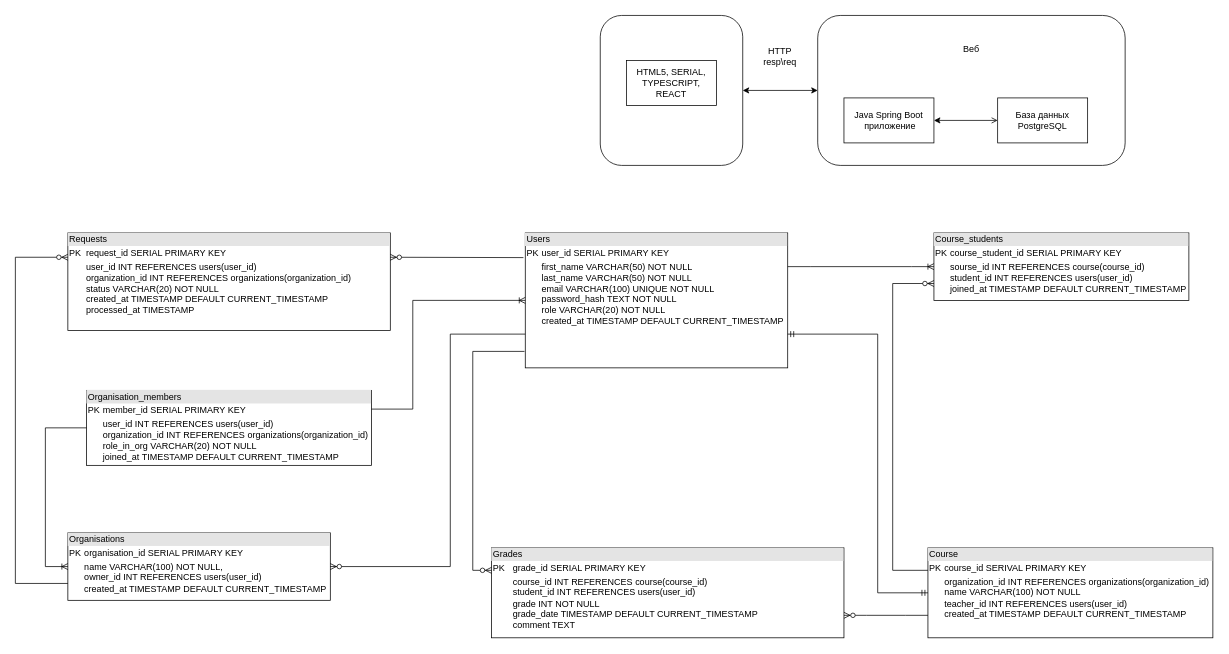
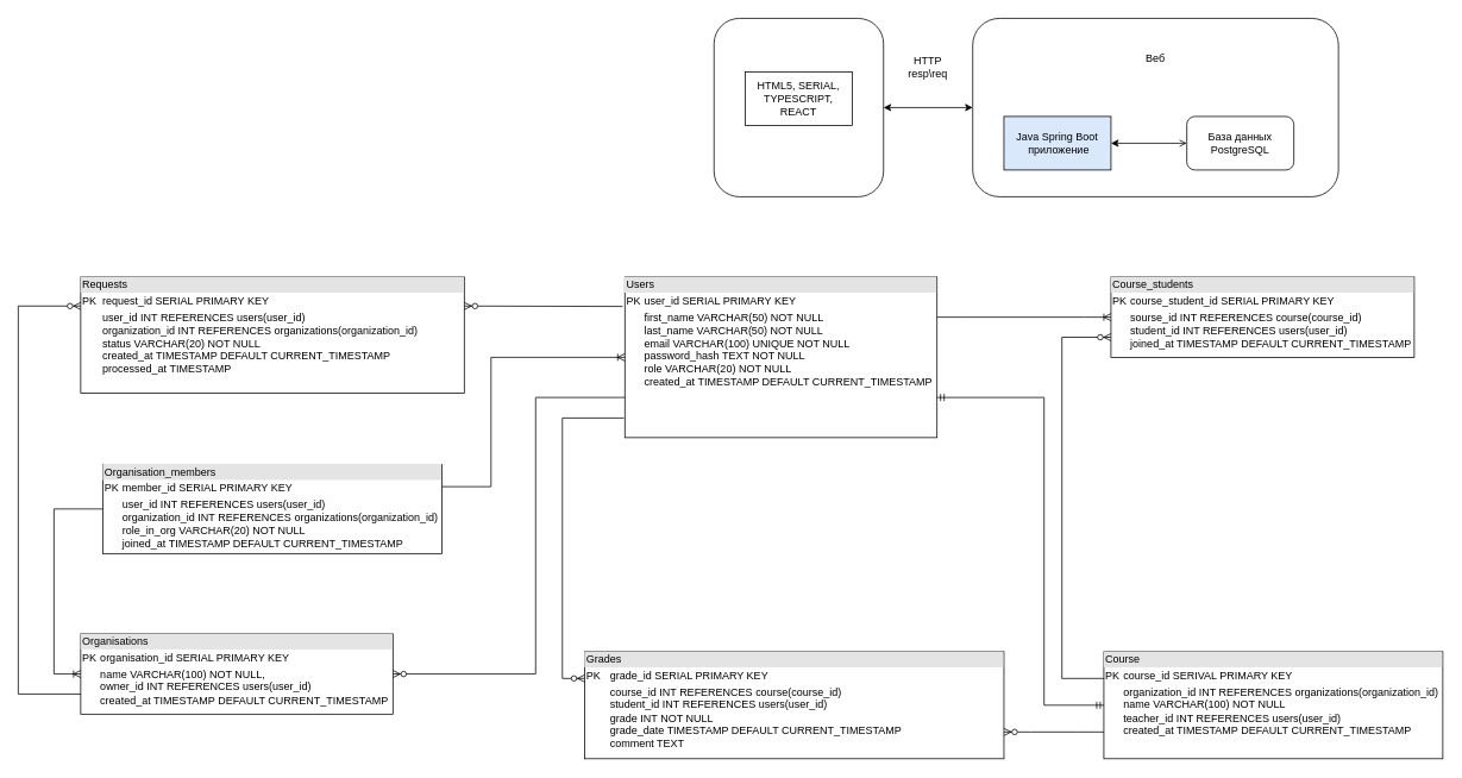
  <mxCell id="0" />
  <mxCell id="1" parent="0" />
  <mxCell id="2" value="" style="rounded=1;whiteSpace=wrap;html=1;" parent="1" vertex="1"><mxGeometry x="800" y="20" width="190" height="200" as="geometry" /></mxCell>
  <mxCell id="3" value="HTML5, SERIAL, TYPESCRIPT, REACT" style="rounded=0;whiteSpace=wrap;html=1;" parent="1" vertex="1"><mxGeometry x="835" y="80" width="120" height="60" as="geometry" /></mxCell>
  <mxCell id="4" value="" style="rounded=1;whiteSpace=wrap;html=1;" parent="1" vertex="1"><mxGeometry x="1090" y="20" width="410" height="200" as="geometry" /></mxCell>
  <mxCell id="5" value="" style="endArrow=classic;startArrow=classic;html=1;rounded=0;entryX=0;entryY=0.5;entryDx=0;entryDy=0;exitX=1;exitY=0.5;exitDx=0;exitDy=0;" parent="1" source="2" target="4" edge="1"><mxGeometry width="50" height="50" relative="1" as="geometry"><mxPoint x="1010" y="170" as="sourcePoint" /><mxPoint x="1060" y="120" as="targetPoint" /></mxGeometry></mxCell>
  <mxCell id="6" value="HTTP&lt;div&gt;resp\req&lt;/div&gt;" style="text;html=1;align=center;verticalAlign=middle;whiteSpace=wrap;rounded=0;" parent="1" vertex="1"><mxGeometry x="1010" y="60" width="60" height="30" as="geometry" /></mxCell>
  <mxCell id="7" value="Веб" style="text;html=1;align=center;verticalAlign=middle;whiteSpace=wrap;rounded=0;" parent="1" vertex="1"><mxGeometry x="1265" y="50" width="60" height="30" as="geometry" /></mxCell>
- <mxCell id="8" value="Java Spring Boot&lt;div&gt;&amp;nbsp;приложение&lt;/div&gt;" style="rounded=0;whiteSpace=wrap;html=1;" parent="1" vertex="1"><mxGeometry x="1125" y="130" width="120" height="60" as="geometry" /></mxCell>
- <mxCell id="9" value="База данных PostgreSQL" style="rounded=0;whiteSpace=wrap;html=1;" parent="1" vertex="1"><mxGeometry x="1330" y="130" width="120" height="60" as="geometry" /></mxCell>
+ <mxCell id="8" value="Java Spring Boot&lt;div&gt;&amp;nbsp;приложение&lt;/div&gt;" style="rounded=0;whiteSpace=wrap;html=1;fillColor=#dae8fc;" parent="1" vertex="1"><mxGeometry x="1125" y="130" width="120" height="60" as="geometry" /></mxCell>
+ <mxCell id="9" value="База данных PostgreSQL" style="whiteSpace=wrap;html=1;rounded=1;" parent="1" vertex="1"><mxGeometry x="1330" y="130" width="120" height="60" as="geometry" /></mxCell>
  <mxCell id="10" value="" style="endArrow=open;startArrow=classic;html=1;rounded=0;entryX=0;entryY=0.5;entryDx=0;entryDy=0;exitX=1;exitY=0.5;exitDx=0;exitDy=0;" parent="1" source="8" target="9" edge="1"><mxGeometry width="50" height="50" relative="1" as="geometry"><mxPoint x="1290" y="260" as="sourcePoint" /><mxPoint x="1340" y="210" as="targetPoint" /></mxGeometry></mxCell>
  <mxCell id="11" value="&lt;div style=&quot;box-sizing:border-box;width:100%;background:#e4e4e4;padding:2px;&quot;&gt;Users&lt;/div&gt;&lt;table style=&quot;width:100%;font-size:1em;&quot; cellpadding=&quot;2&quot; cellspacing=&quot;0&quot;&gt;&lt;tbody&gt;&lt;tr&gt;&lt;td&gt;PK&lt;/td&gt;&lt;td&gt;user_id SERIAL PRIMARY KEY&lt;/td&gt;&lt;/tr&gt;&lt;tr&gt;&lt;td&gt;&lt;br&gt;&lt;/td&gt;&lt;td&gt;first_name VARCHAR(50) NOT NULL&lt;br&gt;last_name VARCHAR(50) NOT NULL&lt;br&gt;email &lt;span class=&quot;hljs-type&quot;&gt;VARCHAR&lt;/span&gt;(&lt;span class=&quot;hljs-number&quot;&gt;100&lt;/span&gt;) &lt;span class=&quot;hljs-keyword&quot;&gt;UNIQUE&lt;/span&gt; &lt;span class=&quot;hljs-keyword&quot;&gt;NOT&lt;/span&gt; &lt;span class=&quot;hljs-keyword&quot;&gt;NULL&lt;br&gt;password_hash TEXT &lt;span class=&quot;hljs-keyword&quot;&gt;NOT&lt;/span&gt; &lt;span class=&quot;hljs-keyword&quot;&gt;NULL&lt;br&gt;&lt;/span&gt;role &lt;span class=&quot;hljs-type&quot;&gt;VARCHAR&lt;/span&gt;(&lt;span class=&quot;hljs-number&quot;&gt;20&lt;/span&gt;) &lt;span class=&quot;hljs-keyword&quot;&gt;NOT&lt;/span&gt; &lt;span class=&quot;hljs-keyword&quot;&gt;NULL&lt;br&gt;created_at &lt;span class=&quot;hljs-type&quot;&gt;TIMESTAMP&lt;/span&gt; &lt;span class=&quot;hljs-keyword&quot;&gt;DEFAULT&lt;/span&gt; &lt;span class=&quot;hljs-built_in&quot;&gt;CURRENT_TIMESTAMP&lt;/span&gt;&lt;/span&gt;&lt;/span&gt;&lt;/td&gt;&lt;/tr&gt;&lt;tr&gt;&lt;td&gt;&lt;/td&gt;&lt;td&gt;&lt;br&gt;&lt;/td&gt;&lt;/tr&gt;&lt;/tbody&gt;&lt;/table&gt;" style="verticalAlign=top;align=left;overflow=fill;html=1;whiteSpace=wrap;" parent="1" vertex="1"><mxGeometry x="700" y="310" width="350" height="180" as="geometry" /></mxCell>
  <mxCell id="12" value="&lt;div style=&quot;box-sizing:border-box;width:100%;background:#e4e4e4;padding:2px;&quot;&gt;Organisations&lt;/div&gt;&lt;table style=&quot;width:100%;font-size:1em;&quot; cellpadding=&quot;2&quot; cellspacing=&quot;0&quot;&gt;&lt;tbody&gt;&lt;tr&gt;&lt;td&gt;PK&lt;/td&gt;&lt;td&gt;organisation_id SERIAL PRIMARY KEY&lt;/td&gt;&lt;/tr&gt;&lt;tr&gt;&lt;td&gt;&lt;br&gt;&lt;/td&gt;&lt;td&gt;name &lt;span class=&quot;hljs-type&quot;&gt;VARCHAR&lt;/span&gt;(&lt;span class=&quot;hljs-number&quot;&gt;100&lt;/span&gt;) &lt;span class=&quot;hljs-keyword&quot;&gt;NOT&lt;/span&gt; &lt;span class=&quot;hljs-keyword&quot;&gt;NULL&lt;/span&gt;,&lt;br&gt;    owner_id &lt;span class=&quot;hljs-type&quot;&gt;INT&lt;/span&gt; &lt;span class=&quot;hljs-keyword&quot;&gt;REFERENCES&lt;/span&gt; users(user_id)&lt;br&gt;    created_at &lt;span class=&quot;hljs-type&quot;&gt;TIMESTAMP&lt;/span&gt; &lt;span class=&quot;hljs-keyword&quot;&gt;DEFAULT&lt;/span&gt; &lt;span class=&quot;hljs-built_in&quot;&gt;CURRENT_TIMESTAMP&lt;/span&gt;&lt;br&gt;&lt;br&gt;&lt;/td&gt;&lt;/tr&gt;&lt;tr&gt;&lt;td&gt;&lt;/td&gt;&lt;td&gt;&lt;br&gt;&lt;/td&gt;&lt;/tr&gt;&lt;/tbody&gt;&lt;/table&gt;" style="verticalAlign=top;align=left;overflow=fill;html=1;whiteSpace=wrap;" parent="1" vertex="1"><mxGeometry x="90" y="710" width="350" height="90" as="geometry" /></mxCell>
  <mxCell id="13" value="&lt;div style=&quot;box-sizing:border-box;width:100%;background:#e4e4e4;padding:2px;&quot;&gt;Organisation_members&lt;/div&gt;&lt;table style=&quot;width:100%;font-size:1em;&quot; cellpadding=&quot;2&quot; cellspacing=&quot;0&quot;&gt;&lt;tbody&gt;&lt;tr&gt;&lt;td&gt;PK&lt;/td&gt;&lt;td&gt;member_id SERIAL PRIMARY KEY&lt;/td&gt;&lt;/tr&gt;&lt;tr&gt;&lt;td&gt;&lt;br&gt;&lt;/td&gt;&lt;td&gt;user_id &lt;span class=&quot;hljs-type&quot;&gt;INT&lt;/span&gt; &lt;span class=&quot;hljs-keyword&quot;&gt;REFERENCES&lt;/span&gt; users(user_id) &lt;br&gt;organization_id&amp;nbsp;&lt;span class=&quot;hljs-type&quot;&gt;INT&amp;nbsp;&lt;/span&gt;&lt;span class=&quot;hljs-keyword&quot;&gt;REFERENCES&amp;nbsp;&lt;/span&gt;organizations(organization_id)&lt;br&gt;role_in_org &lt;span class=&quot;hljs-type&quot;&gt;VARCHAR&lt;/span&gt;(&lt;span class=&quot;hljs-number&quot;&gt;20&lt;/span&gt;) &lt;span class=&quot;hljs-keyword&quot;&gt;NOT&lt;/span&gt; &lt;span class=&quot;hljs-keyword&quot;&gt;NULL&lt;br&gt;&lt;/span&gt;joined_at &lt;span class=&quot;hljs-type&quot;&gt;TIMESTAMP&lt;/span&gt; &lt;span class=&quot;hljs-keyword&quot;&gt;DEFAULT&lt;/span&gt; &lt;span class=&quot;hljs-built_in&quot;&gt;CURRENT_TIMESTAMP&lt;/span&gt;&lt;/td&gt;&lt;/tr&gt;&lt;tr&gt;&lt;td&gt;&lt;/td&gt;&lt;td&gt;&lt;br&gt;&lt;/td&gt;&lt;/tr&gt;&lt;/tbody&gt;&lt;/table&gt;" style="verticalAlign=top;align=left;overflow=fill;html=1;whiteSpace=wrap;" parent="1" vertex="1"><mxGeometry x="115" y="520" width="380" height="100" as="geometry" /></mxCell>
  <mxCell id="14" value="&lt;div style=&quot;box-sizing:border-box;width:100%;background:#e4e4e4;padding:2px;&quot;&gt;Course&lt;/div&gt;&lt;table style=&quot;width:100%;font-size:1em;&quot; cellpadding=&quot;2&quot; cellspacing=&quot;0&quot;&gt;&lt;tbody&gt;&lt;tr&gt;&lt;td&gt;PK&lt;/td&gt;&lt;td&gt;course_id SERIVAL PRIMARY KEY&lt;/td&gt;&lt;/tr&gt;&lt;tr&gt;&lt;td&gt;&lt;br&gt;&lt;/td&gt;&lt;td&gt;organization_id &lt;span class=&quot;hljs-type&quot;&gt;INT&lt;/span&gt; &lt;span class=&quot;hljs-keyword&quot;&gt;REFERENCES&amp;nbsp;&lt;/span&gt;organizations(organization_id)&lt;br&gt;name &lt;span class=&quot;hljs-type&quot;&gt;VARCHAR&lt;/span&gt;(&lt;span class=&quot;hljs-number&quot;&gt;100&lt;/span&gt;) &lt;span class=&quot;hljs-keyword&quot;&gt;NOT&lt;/span&gt; &lt;span class=&quot;hljs-keyword&quot;&gt;NULL&lt;/span&gt;&lt;br&gt;    teacher_id &lt;span class=&quot;hljs-type&quot;&gt;INT&lt;/span&gt; &lt;span class=&quot;hljs-keyword&quot;&gt;REFERENCES&lt;/span&gt; users(user_id)&lt;br&gt;    created_at &lt;span class=&quot;hljs-type&quot;&gt;TIMESTAMP&lt;/span&gt; &lt;span class=&quot;hljs-keyword&quot;&gt;DEFAULT&lt;/span&gt; &lt;span class=&quot;hljs-built_in&quot;&gt;CURRENT_TIMESTAMP&lt;/span&gt;&lt;/td&gt;&lt;/tr&gt;&lt;tr&gt;&lt;td&gt;&lt;/td&gt;&lt;td&gt;&lt;br&gt;&lt;/td&gt;&lt;/tr&gt;&lt;/tbody&gt;&lt;/table&gt;" style="verticalAlign=top;align=left;overflow=fill;html=1;whiteSpace=wrap;" parent="1" vertex="1"><mxGeometry x="1237" y="730" width="380" height="120" as="geometry" /></mxCell>
  <mxCell id="15" value="&lt;div style=&quot;box-sizing:border-box;width:100%;background:#e4e4e4;padding:2px;&quot;&gt;Course_students&lt;/div&gt;&lt;table style=&quot;width:100%;font-size:1em;&quot; cellpadding=&quot;2&quot; cellspacing=&quot;0&quot;&gt;&lt;tbody&gt;&lt;tr&gt;&lt;td&gt;PK&lt;/td&gt;&lt;td&gt;course_student_id SERIAL PRIMARY KEY&lt;/td&gt;&lt;/tr&gt;&lt;tr&gt;&lt;td&gt;&lt;br&gt;&lt;/td&gt;&lt;td&gt;sourse_id &lt;span class=&quot;hljs-type&quot;&gt;INT&lt;/span&gt; &lt;span class=&quot;hljs-keyword&quot;&gt;REFERENCES&lt;/span&gt; course(course_id)&lt;br&gt;student_id &lt;span class=&quot;hljs-type&quot;&gt;INT&lt;/span&gt; &lt;span class=&quot;hljs-keyword&quot;&gt;REFERENCES&lt;/span&gt; users(user_id)&lt;br&gt;joined_at &lt;span class=&quot;hljs-type&quot;&gt;TIMESTAMP&lt;/span&gt; &lt;span class=&quot;hljs-keyword&quot;&gt;DEFAULT&lt;/span&gt; &lt;span class=&quot;hljs-built_in&quot;&gt;CURRENT_TIMESTAMP&lt;/span&gt;&lt;/td&gt;&lt;/tr&gt;&lt;tr&gt;&lt;td&gt;&lt;/td&gt;&lt;td&gt;&lt;br&gt;&lt;/td&gt;&lt;/tr&gt;&lt;/tbody&gt;&lt;/table&gt;" style="verticalAlign=top;align=left;overflow=fill;html=1;whiteSpace=wrap;" parent="1" vertex="1"><mxGeometry x="1245" y="310" width="340" height="90" as="geometry" /></mxCell>
  <mxCell id="16" value="&lt;div style=&quot;box-sizing:border-box;width:100%;background:#e4e4e4;padding:2px;&quot;&gt;Grades&lt;/div&gt;&lt;table style=&quot;width:100%;font-size:1em;&quot; cellpadding=&quot;2&quot; cellspacing=&quot;0&quot;&gt;&lt;tbody&gt;&lt;tr&gt;&lt;td&gt;PK&lt;/td&gt;&lt;td&gt;grade_id SERIAL PRIMARY KEY&lt;/td&gt;&lt;/tr&gt;&lt;tr&gt;&lt;td&gt;&lt;br&gt;&lt;/td&gt;&lt;td&gt;course_id &lt;span class=&quot;hljs-type&quot;&gt;INT&lt;/span&gt; &lt;span class=&quot;hljs-keyword&quot;&gt;REFERENCES&lt;/span&gt;&amp;nbsp;course(course_id)&lt;br&gt;    student_id &lt;span class=&quot;hljs-type&quot;&gt;INT&lt;/span&gt; &lt;span class=&quot;hljs-keyword&quot;&gt;REFERENCES&lt;/span&gt; users(user_id)&lt;br&gt;    grade INT&amp;nbsp;&lt;span class=&quot;hljs-keyword&quot;&gt;NOT&lt;/span&gt; &lt;span class=&quot;hljs-keyword&quot;&gt;NULL&lt;/span&gt;&lt;br&gt;    grade_date &lt;span class=&quot;hljs-type&quot;&gt;TIMESTAMP&lt;/span&gt; &lt;span class=&quot;hljs-keyword&quot;&gt;DEFAULT&lt;/span&gt; &lt;span class=&quot;hljs-built_in&quot;&gt;CURRENT_TIMESTAMP&lt;br&gt;&lt;/span&gt;comment TEXT&lt;/td&gt;&lt;/tr&gt;&lt;tr&gt;&lt;td&gt;&lt;/td&gt;&lt;td&gt;&lt;br&gt;&lt;/td&gt;&lt;/tr&gt;&lt;/tbody&gt;&lt;/table&gt;" style="verticalAlign=top;align=left;overflow=fill;html=1;whiteSpace=wrap;" parent="1" vertex="1"><mxGeometry x="655" y="730" width="470" height="120" as="geometry" /></mxCell>
  <mxCell id="17" value="&lt;div style=&quot;box-sizing:border-box;width:100%;background:#e4e4e4;padding:2px;&quot;&gt;Requests&lt;/div&gt;&lt;table style=&quot;width:100%;font-size:1em;&quot; cellpadding=&quot;2&quot; cellspacing=&quot;0&quot;&gt;&lt;tbody&gt;&lt;tr&gt;&lt;td&gt;PK&lt;/td&gt;&lt;td&gt;request_id SERIAL PRIMARY KEY&lt;/td&gt;&lt;/tr&gt;&lt;tr&gt;&lt;td&gt;&lt;br&gt;&lt;/td&gt;&lt;td&gt;user_id &lt;span class=&quot;hljs-type&quot;&gt;INT&lt;/span&gt; &lt;span class=&quot;hljs-keyword&quot;&gt;REFERENCES&lt;/span&gt; users(user_id)&lt;br&gt;    organization_id &lt;span class=&quot;hljs-type&quot;&gt;INT&lt;/span&gt; &lt;span class=&quot;hljs-keyword&quot;&gt;REFERENCES&lt;/span&gt; organizations(organization_id)&lt;br&gt;    status &lt;span class=&quot;hljs-type&quot;&gt;VARCHAR&lt;/span&gt;(&lt;span class=&quot;hljs-number&quot;&gt;20&lt;/span&gt;) &lt;span class=&quot;hljs-keyword&quot;&gt;NOT&lt;/span&gt; &lt;span class=&quot;hljs-keyword&quot;&gt;NULL&lt;/span&gt;&lt;br&gt;    created_at &lt;span class=&quot;hljs-type&quot;&gt;TIMESTAMP&lt;/span&gt; &lt;span class=&quot;hljs-keyword&quot;&gt;DEFAULT&lt;/span&gt; &lt;span class=&quot;hljs-built_in&quot;&gt;CURRENT_TIMESTAMP&lt;/span&gt;&lt;br&gt;    processed_at &lt;span class=&quot;hljs-type&quot;&gt;TIMESTAMP&lt;/span&gt;&lt;/td&gt;&lt;/tr&gt;&lt;tr&gt;&lt;td&gt;&lt;/td&gt;&lt;td&gt;&lt;br&gt;&lt;/td&gt;&lt;/tr&gt;&lt;/tbody&gt;&lt;/table&gt;" style="verticalAlign=top;align=left;overflow=fill;html=1;whiteSpace=wrap;" parent="1" vertex="1"><mxGeometry x="90" y="310" width="430" height="130" as="geometry" /></mxCell>
  <mxCell id="18" value="" style="fontSize=12;html=1;endArrow=ERzeroToMany;endFill=1;rounded=0;exitX=-0.007;exitY=0.183;exitDx=0;exitDy=0;entryX=1;entryY=0.25;entryDx=0;entryDy=0;exitPerimeter=0;" parent="1" source="11" target="17" edge="1"><mxGeometry width="100" height="100" relative="1" as="geometry"><mxPoint x="720" y="710" as="sourcePoint" /><mxPoint x="50" y="510" as="targetPoint" /></mxGeometry></mxCell>
  <mxCell id="19" value="" style="edgeStyle=orthogonalEdgeStyle;fontSize=12;html=1;endArrow=ERzeroToMany;endFill=1;rounded=0;exitX=0;exitY=0.75;exitDx=0;exitDy=0;entryX=0;entryY=0.25;entryDx=0;entryDy=0;" parent="1" source="12" target="17" edge="1"><mxGeometry width="100" height="100" relative="1" as="geometry"><mxPoint x="20" y="725.03" as="sourcePoint" /><mxPoint x="20" y="360" as="targetPoint" /><Array as="points"><mxPoint x="20" y="777" /><mxPoint x="20" y="343" /></Array></mxGeometry></mxCell>
  <mxCell id="20" value="" style="edgeStyle=elbowEdgeStyle;fontSize=12;html=1;endArrow=ERzeroToMany;endFill=1;rounded=0;entryX=1;entryY=0.5;entryDx=0;entryDy=0;exitX=0;exitY=0.75;exitDx=0;exitDy=0;" parent="1" source="11" target="12" edge="1"><mxGeometry width="100" height="100" relative="1" as="geometry"><mxPoint x="680" y="620" as="sourcePoint" /><mxPoint x="780" y="520" as="targetPoint" /><Array as="points"><mxPoint x="600" y="570" /></Array></mxGeometry></mxCell>
  <mxCell id="21" value="" style="edgeStyle=orthogonalEdgeStyle;fontSize=12;html=1;endArrow=ERmandOne;startArrow=ERmandOne;rounded=0;entryX=1;entryY=0.75;entryDx=0;entryDy=0;exitX=0;exitY=0.5;exitDx=0;exitDy=0;" parent="1" source="14" target="11" edge="1"><mxGeometry width="100" height="100" relative="1" as="geometry"><mxPoint x="1220" y="790" as="sourcePoint" /><mxPoint x="1000" y="540" as="targetPoint" /><Array as="points"><mxPoint x="1170" y="790" /><mxPoint x="1170" y="445" /></Array></mxGeometry></mxCell>
  <mxCell id="22" value="&lt;div&gt;&lt;br&gt;&lt;/div&gt;&lt;div&gt;&lt;br&gt;&lt;/div&gt;" style="edgeLabel;html=1;align=center;verticalAlign=middle;resizable=0;points=[];" parent="21" vertex="1" connectable="0"><mxGeometry x="-0.999" y="-4" relative="1" as="geometry"><mxPoint as="offset" /></mxGeometry></mxCell>
  <mxCell id="23" style="edgeStyle=orthogonalEdgeStyle;rounded=0;orthogonalLoop=1;jettySize=auto;html=1;exitX=0.5;exitY=1;exitDx=0;exitDy=0;" parent="1" source="16" target="16" edge="1"><mxGeometry relative="1" as="geometry" /></mxCell>
  <mxCell id="24" value="" style="edgeStyle=orthogonalEdgeStyle;fontSize=12;html=1;endArrow=ERzeroToMany;endFill=1;rounded=0;exitX=0;exitY=0.25;exitDx=0;exitDy=0;entryX=0;entryY=0.75;entryDx=0;entryDy=0;" parent="1" source="14" target="15" edge="1"><mxGeometry width="100" height="100" relative="1" as="geometry"><mxPoint x="1090" y="620" as="sourcePoint" /><mxPoint x="1120" y="330" as="targetPoint" /><Array as="points"><mxPoint x="1190" y="760" /><mxPoint x="1190" y="378" /><mxPoint x="1245" y="378" /></Array></mxGeometry></mxCell>
  <mxCell id="25" value="" style="edgeStyle=orthogonalEdgeStyle;fontSize=12;html=1;endArrow=ERoneToMany;rounded=0;entryX=0;entryY=0.5;entryDx=0;entryDy=0;exitX=1;exitY=0.25;exitDx=0;exitDy=0;" parent="1" source="13" target="11" edge="1"><mxGeometry width="100" height="100" relative="1" as="geometry"><mxPoint x="640" y="670" as="sourcePoint" /><mxPoint x="740" y="570" as="targetPoint" /><Array as="points"><mxPoint x="550" y="545" /><mxPoint x="550" y="400" /></Array></mxGeometry></mxCell>
  <mxCell id="26" value="" style="edgeStyle=orthogonalEdgeStyle;fontSize=12;html=1;endArrow=ERoneToMany;rounded=0;exitX=0;exitY=0.5;exitDx=0;exitDy=0;entryX=0;entryY=0.5;entryDx=0;entryDy=0;" parent="1" source="13" target="12" edge="1"><mxGeometry width="100" height="100" relative="1" as="geometry"><mxPoint x="640" y="670" as="sourcePoint" /><mxPoint x="740" y="570" as="targetPoint" /><Array as="points"><mxPoint x="60" y="570" /><mxPoint x="60" y="755" /></Array></mxGeometry></mxCell>
  <mxCell id="27" value="" style="edgeStyle=elbowEdgeStyle;fontSize=12;html=1;endArrow=ERzeroToMany;endFill=1;rounded=0;exitX=-0.003;exitY=0.878;exitDx=0;exitDy=0;exitPerimeter=0;entryX=0;entryY=0.25;entryDx=0;entryDy=0;" edge="1" parent="1" source="11" target="16"><mxGeometry width="100" height="100" relative="1" as="geometry"><mxPoint x="860" y="620" as="sourcePoint" /><mxPoint x="960" y="520" as="targetPoint" /><Array as="points"><mxPoint x="630" y="630" /></Array></mxGeometry></mxCell>
  <mxCell id="28" value="" style="edgeStyle=entityRelationEdgeStyle;fontSize=12;html=1;endArrow=ERzeroToMany;endFill=1;rounded=0;exitX=0;exitY=0.75;exitDx=0;exitDy=0;entryX=1;entryY=0.75;entryDx=0;entryDy=0;" edge="1" parent="1" source="14" target="16"><mxGeometry width="100" height="100" relative="1" as="geometry"><mxPoint x="1140" y="740" as="sourcePoint" /><mxPoint x="1240" y="640" as="targetPoint" /></mxGeometry></mxCell>
  <mxCell id="29" value="" style="edgeStyle=entityRelationEdgeStyle;fontSize=12;html=1;endArrow=ERoneToMany;rounded=0;entryX=0;entryY=0.5;entryDx=0;entryDy=0;exitX=1;exitY=0.25;exitDx=0;exitDy=0;" edge="1" parent="1" source="11" target="15"><mxGeometry width="100" height="100" relative="1" as="geometry"><mxPoint x="1030" y="650" as="sourcePoint" /><mxPoint x="1130" y="550" as="targetPoint" /></mxGeometry></mxCell>
